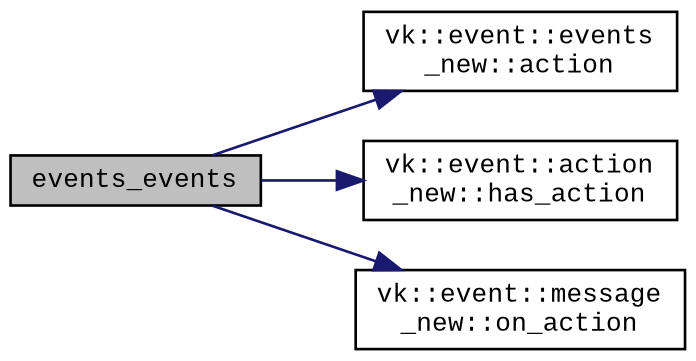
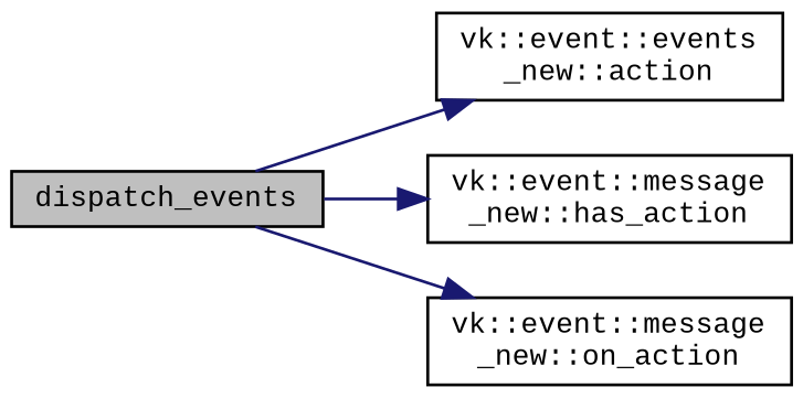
  digraph {
    fontname="Liberation Mono"
    rankdir=LR
    node [color=black fillcolor=white fontname="Liberation Mono" fontsize=10 shape=record style=filled]
    edge [color=midnightblue fontname="Liberation Mono" fontsize=10 labelfontname=Helvetica labelfontsize=10 style=solid]
-   n1 [fillcolor=grey75 fontcolor=black height=0.2 label=events_events width=0.4]
+   n1 [fillcolor=grey75 fontcolor=black height=0.2 label=dispatch_events width=0.4]
    n2 [height=0.2 label="vk::event::events\l_new::action" width=0.4]
-   n3 [height=0.2 label="vk::event::action\l_new::has_action" width=0.4]
+   n3 [height=0.2 label="vk::event::message\l_new::has_action" width=0.4]
    n4 [height=0.2 label="vk::event::message\l_new::on_action" width=0.4]
    n1 -> n2
    n1 -> n3
    n1 -> n4
  }
